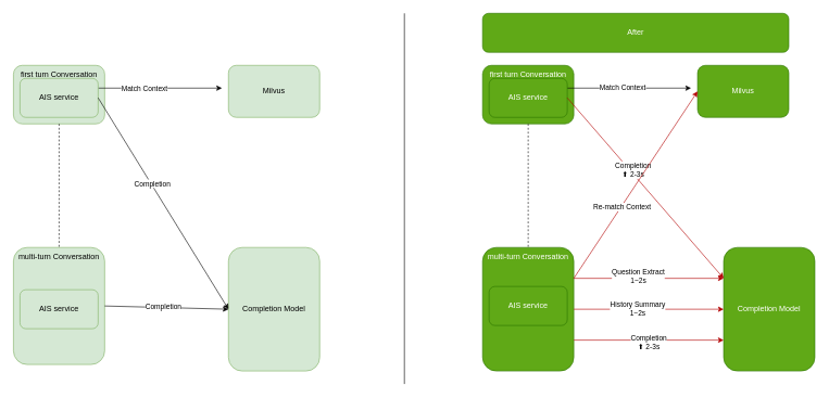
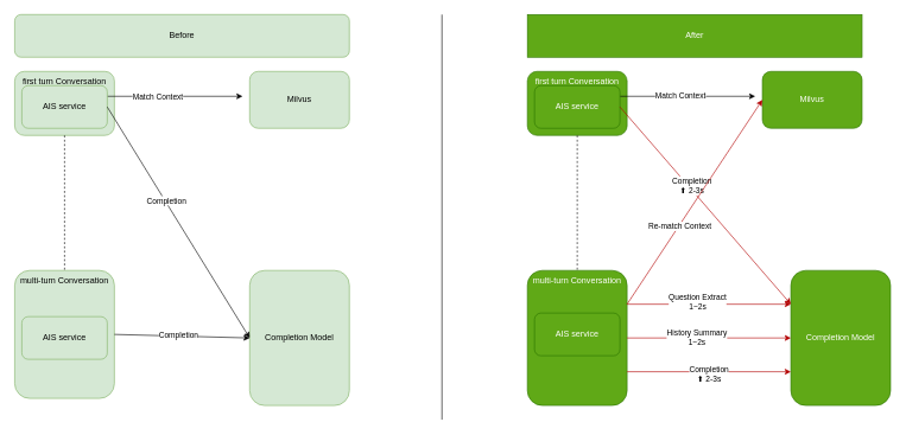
  <mxCell id="0" />
  <mxCell id="1" parent="0" />
  <mxCell id="2" value="first turn Conversation" style="rounded=1;whiteSpace=wrap;html=1;verticalAlign=top;fillColor=#d5e8d4;strokeColor=#82b366;" vertex="1" parent="1"><mxGeometry x="20" y="100" width="140" height="90" as="geometry" /></mxCell>
  <mxCell id="3" value="multi-turn Conversation" style="rounded=1;whiteSpace=wrap;html=1;verticalAlign=top;fillColor=#d5e8d4;strokeColor=#82b366;" vertex="1" parent="1"><mxGeometry x="20" y="380" width="140" height="180" as="geometry" /></mxCell>
  <mxCell id="4" value="Milvus" style="rounded=1;whiteSpace=wrap;html=1;fillColor=#d5e8d4;strokeColor=#82b366;" vertex="1" parent="1"><mxGeometry x="350" y="100" width="140" height="80" as="geometry" /></mxCell>
  <mxCell id="5" value="Completion Model" style="rounded=1;whiteSpace=wrap;html=1;fillColor=#d5e8d4;strokeColor=#82b366;" vertex="1" parent="1"><mxGeometry x="350" y="380" width="140" height="190" as="geometry" /></mxCell>
  <mxCell id="6" value="" style="endArrow=none;html=1;rounded=0;" edge="1" parent="1"><mxGeometry width="50" height="50" relative="1" as="geometry"><mxPoint x="620" y="590" as="sourcePoint" /><mxPoint x="620" y="20" as="targetPoint" /></mxGeometry></mxCell>
- <mxCell id="8" value="After" style="rounded=1;whiteSpace=wrap;html=1;fillColor=#60a917;fontColor=#ffffff;strokeColor=#2D7600;" vertex="1" parent="1"><mxGeometry x="740" y="20" width="470" height="60" as="geometry" /></mxCell>
+ <mxCell id="7" value="Before" style="rounded=1;whiteSpace=wrap;html=1;fillColor=#d5e8d4;strokeColor=#82b366;" vertex="1" parent="1"><mxGeometry x="20" y="20" width="470" height="60" as="geometry" /></mxCell>
+ <mxCell id="8" value="After" style="whiteSpace=wrap;html=1;fillColor=#60a917;fontColor=#ffffff;strokeColor=#2D7600;rounded=0;" vertex="1" parent="1"><mxGeometry x="740" y="20" width="470" height="60" as="geometry" /></mxCell>
  <mxCell id="9" style="edgeStyle=orthogonalEdgeStyle;rounded=0;orthogonalLoop=1;jettySize=auto;html=1;exitX=1;exitY=0.25;exitDx=0;exitDy=0;" edge="1" parent="1" source="11"><mxGeometry relative="1" as="geometry"><mxPoint x="340" y="135" as="targetPoint" /></mxGeometry></mxCell>
  <mxCell id="10" value="Match Context" style="edgeLabel;html=1;align=center;verticalAlign=middle;resizable=0;points=[];" vertex="1" connectable="0" parent="9"><mxGeometry x="-0.269" relative="1" as="geometry"><mxPoint as="offset" /></mxGeometry></mxCell>
  <mxCell id="11" value="AIS service" style="rounded=1;whiteSpace=wrap;html=1;fillColor=#d5e8d4;strokeColor=#82b366;" vertex="1" parent="1"><mxGeometry x="30" y="120" width="120" height="60" as="geometry" /></mxCell>
  <mxCell id="12" value="AIS service" style="rounded=1;whiteSpace=wrap;html=1;fillColor=#d5e8d4;strokeColor=#82b366;" vertex="1" parent="1"><mxGeometry x="30" y="445" width="120" height="60" as="geometry" /></mxCell>
  <mxCell id="13" value="" style="endArrow=classic;html=1;rounded=0;exitX=1;exitY=0.5;exitDx=0;exitDy=0;entryX=0;entryY=0.5;entryDx=0;entryDy=0;" edge="1" parent="1" source="11" target="5"><mxGeometry width="50" height="50" relative="1" as="geometry"><mxPoint x="250" y="290" as="sourcePoint" /><mxPoint x="300" y="240" as="targetPoint" /></mxGeometry></mxCell>
  <mxCell id="14" value="Completion" style="edgeLabel;html=1;align=center;verticalAlign=middle;resizable=0;points=[];" vertex="1" connectable="0" parent="13"><mxGeometry x="-0.187" y="1" relative="1" as="geometry"><mxPoint as="offset" /></mxGeometry></mxCell>
  <mxCell id="15" value="" style="endArrow=none;dashed=1;html=1;rounded=0;exitX=0.5;exitY=1;exitDx=0;exitDy=0;" edge="1" parent="1" source="2"><mxGeometry width="50" height="50" relative="1" as="geometry"><mxPoint x="340" y="480" as="sourcePoint" /><mxPoint x="90" y="380" as="targetPoint" /></mxGeometry></mxCell>
  <mxCell id="16" value="" style="endArrow=classic;html=1;rounded=0;exitX=1;exitY=0.5;exitDx=0;exitDy=0;entryX=0;entryY=0.5;entryDx=0;entryDy=0;" edge="1" parent="1" source="3" target="5"><mxGeometry width="50" height="50" relative="1" as="geometry"><mxPoint x="270" y="470" as="sourcePoint" /><mxPoint x="320" y="420" as="targetPoint" /></mxGeometry></mxCell>
  <mxCell id="17" value="Completion" style="edgeLabel;html=1;align=center;verticalAlign=middle;resizable=0;points=[];" vertex="1" connectable="0" parent="16"><mxGeometry x="-0.06" y="2" relative="1" as="geometry"><mxPoint as="offset" /></mxGeometry></mxCell>
  <mxCell id="18" value="first turn Conversation" style="rounded=1;whiteSpace=wrap;html=1;verticalAlign=top;fillColor=#60a917;fontColor=#ffffff;strokeColor=#2D7600;" vertex="1" parent="1"><mxGeometry x="740" y="100" width="140" height="90" as="geometry" /></mxCell>
  <mxCell id="19" value="multi-turn Conversation" style="rounded=1;whiteSpace=wrap;html=1;verticalAlign=top;fillColor=#60a917;fontColor=#ffffff;strokeColor=#2D7600;" vertex="1" parent="1"><mxGeometry x="740" y="380" width="140" height="190" as="geometry" /></mxCell>
  <mxCell id="20" value="Milvus" style="rounded=1;whiteSpace=wrap;html=1;fillColor=#60a917;fontColor=#ffffff;strokeColor=#2D7600;" vertex="1" parent="1"><mxGeometry x="1070" y="100" width="140" height="80" as="geometry" /></mxCell>
  <mxCell id="21" value="Completion Model" style="rounded=1;whiteSpace=wrap;html=1;fillColor=#60a917;fontColor=#ffffff;strokeColor=#2D7600;" vertex="1" parent="1"><mxGeometry x="1110" y="380" width="140" height="190" as="geometry" /></mxCell>
  <mxCell id="22" style="edgeStyle=orthogonalEdgeStyle;rounded=0;orthogonalLoop=1;jettySize=auto;html=1;exitX=1;exitY=0.25;exitDx=0;exitDy=0;fillColor=#60a917;strokeColor=#000000;" edge="1" parent="1" source="24"><mxGeometry relative="1" as="geometry"><mxPoint x="1060" y="135" as="targetPoint" /></mxGeometry></mxCell>
  <mxCell id="23" value="Match Context" style="edgeLabel;html=1;align=center;verticalAlign=middle;resizable=0;points=[];" vertex="1" connectable="0" parent="22"><mxGeometry x="-0.122" y="1" relative="1" as="geometry"><mxPoint as="offset" /></mxGeometry></mxCell>
  <mxCell id="24" value="AIS service" style="rounded=1;whiteSpace=wrap;html=1;fillColor=#60a917;fontColor=#ffffff;strokeColor=#2D7600;" vertex="1" parent="1"><mxGeometry x="750" y="120" width="120" height="60" as="geometry" /></mxCell>
  <mxCell id="25" value="AIS service" style="rounded=1;whiteSpace=wrap;html=1;fillColor=#60a917;fontColor=#ffffff;strokeColor=#2D7600;" vertex="1" parent="1"><mxGeometry x="750" y="440" width="120" height="60" as="geometry" /></mxCell>
  <mxCell id="26" value="" style="endArrow=classic;html=1;rounded=0;exitX=1;exitY=0.5;exitDx=0;exitDy=0;entryX=0;entryY=0.25;entryDx=0;entryDy=0;fillColor=#e51400;strokeColor=#B20000;" edge="1" parent="1" source="24" target="21"><mxGeometry width="50" height="50" relative="1" as="geometry"><mxPoint x="970" y="290" as="sourcePoint" /><mxPoint x="1020" y="240" as="targetPoint" /></mxGeometry></mxCell>
  <mxCell id="27" value="Completion&lt;br&gt;⬆ 2-3s" style="edgeLabel;html=1;align=center;verticalAlign=middle;resizable=0;points=[];" vertex="1" connectable="0" parent="26"><mxGeometry x="-0.187" y="3" relative="1" as="geometry"><mxPoint x="1" as="offset" /></mxGeometry></mxCell>
  <mxCell id="28" value="" style="endArrow=none;dashed=1;html=1;rounded=0;exitX=0.5;exitY=1;exitDx=0;exitDy=0;fillColor=#60a917;strokeColor=#000000;" edge="1" parent="1" source="18"><mxGeometry width="50" height="50" relative="1" as="geometry"><mxPoint x="1060" y="480" as="sourcePoint" /><mxPoint x="810" y="380" as="targetPoint" /></mxGeometry></mxCell>
  <mxCell id="29" value="" style="endArrow=classic;html=1;rounded=0;exitX=1;exitY=0.5;exitDx=0;exitDy=0;entryX=0;entryY=0.5;entryDx=0;entryDy=0;fillColor=#e51400;strokeColor=#B20000;" edge="1" parent="1" source="19" target="21"><mxGeometry width="50" height="50" relative="1" as="geometry"><mxPoint x="990" y="470" as="sourcePoint" /><mxPoint x="1040" y="420" as="targetPoint" /></mxGeometry></mxCell>
  <mxCell id="30" value="History Summary&lt;br&gt;1~2s" style="edgeLabel;html=1;align=center;verticalAlign=middle;resizable=0;points=[];" vertex="1" connectable="0" parent="29"><mxGeometry x="-0.16" y="1" relative="1" as="geometry"><mxPoint as="offset" /></mxGeometry></mxCell>
  <mxCell id="31" value="" style="endArrow=classic;html=1;rounded=0;exitX=1;exitY=0.25;exitDx=0;exitDy=0;entryX=0;entryY=0.5;entryDx=0;entryDy=0;fillColor=#e51400;strokeColor=#B20000;" edge="1" parent="1" source="19" target="20"><mxGeometry width="50" height="50" relative="1" as="geometry"><mxPoint x="950" y="600" as="sourcePoint" /><mxPoint x="1000" y="550" as="targetPoint" /></mxGeometry></mxCell>
  <mxCell id="32" value="Re-match Context" style="edgeLabel;html=1;align=center;verticalAlign=middle;resizable=0;points=[];" vertex="1" connectable="0" parent="31"><mxGeometry x="-0.235" y="-1" relative="1" as="geometry"><mxPoint as="offset" /></mxGeometry></mxCell>
  <mxCell id="33" value="" style="endArrow=classic;html=1;rounded=0;exitX=1;exitY=0.75;exitDx=0;exitDy=0;entryX=0;entryY=0.75;entryDx=0;entryDy=0;fillColor=#e51400;strokeColor=#B20000;" edge="1" parent="1" source="19" target="21"><mxGeometry width="50" height="50" relative="1" as="geometry"><mxPoint x="340" y="480" as="sourcePoint" /><mxPoint x="390" y="430" as="targetPoint" /></mxGeometry></mxCell>
  <mxCell id="34" value="Completion&lt;br&gt;⬆ 2-3s" style="edgeLabel;html=1;align=center;verticalAlign=middle;resizable=0;points=[];" vertex="1" connectable="0" parent="33"><mxGeometry x="-0.006" y="-3" relative="1" as="geometry"><mxPoint as="offset" /></mxGeometry></mxCell>
  <mxCell id="35" value="" style="endArrow=classic;html=1;rounded=0;exitX=1;exitY=0.25;exitDx=0;exitDy=0;entryX=0;entryY=0.25;entryDx=0;entryDy=0;fillColor=#e51400;strokeColor=#B20000;" edge="1" parent="1" source="19" target="21"><mxGeometry width="50" height="50" relative="1" as="geometry"><mxPoint x="350" y="490" as="sourcePoint" /><mxPoint x="400" y="440" as="targetPoint" /></mxGeometry></mxCell>
  <mxCell id="36" value="Question Extract&lt;br&gt;1~2s" style="edgeLabel;html=1;align=center;verticalAlign=middle;resizable=0;points=[];" vertex="1" connectable="0" parent="35"><mxGeometry x="-0.145" y="3" relative="1" as="geometry"><mxPoint as="offset" /></mxGeometry></mxCell>
